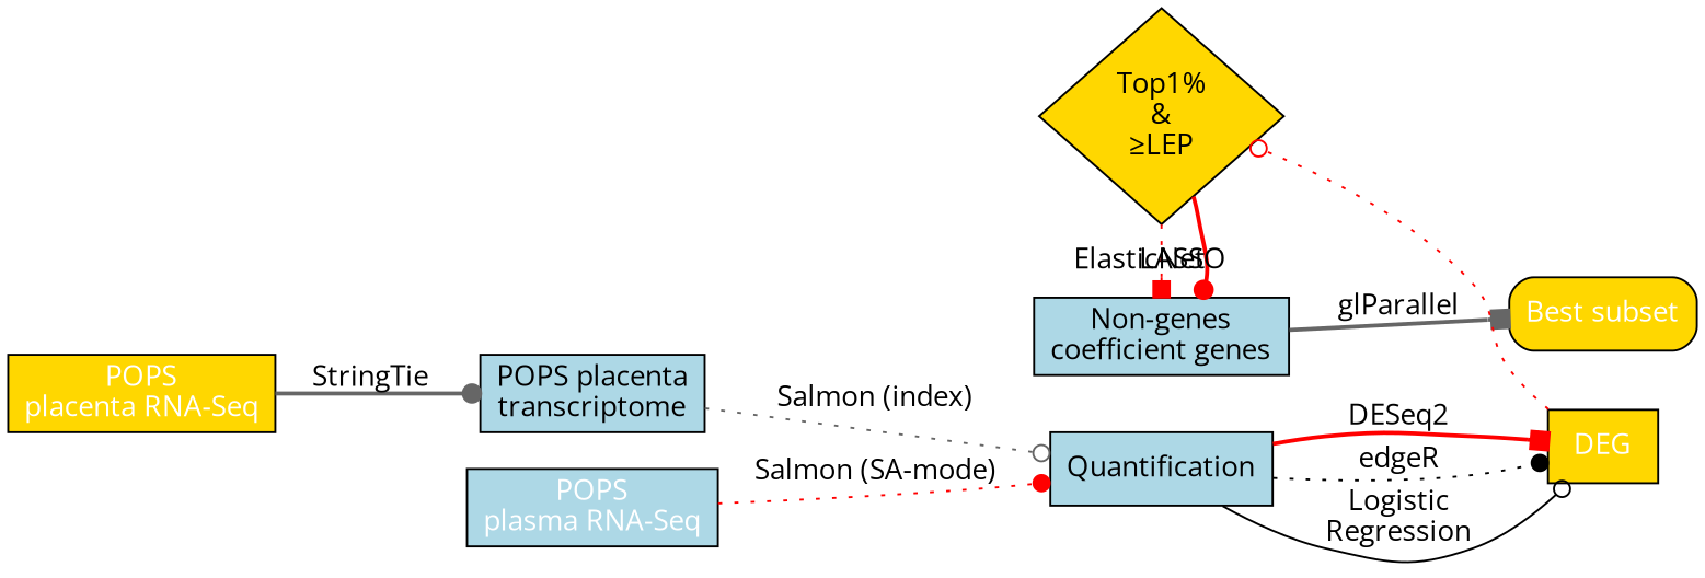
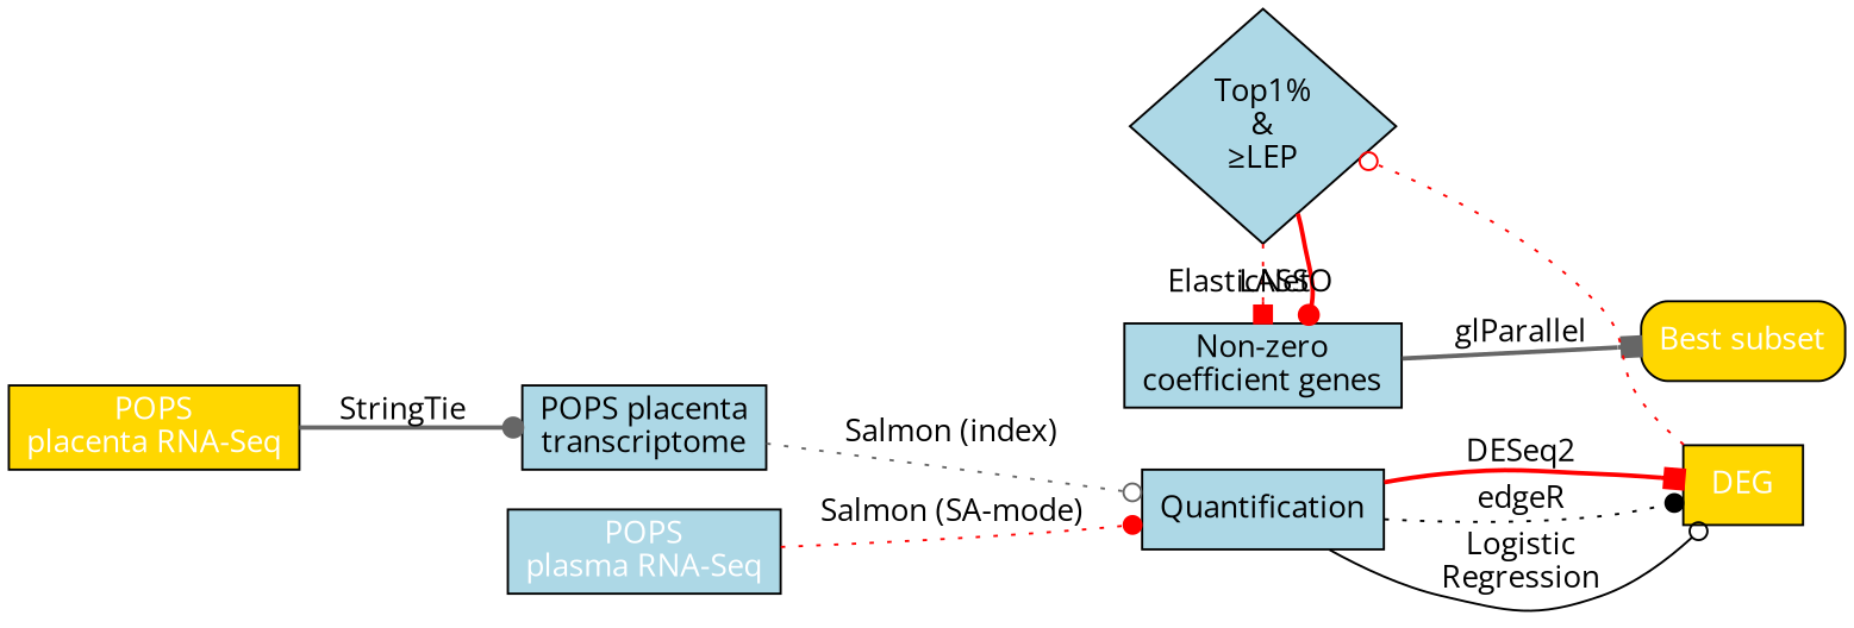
  digraph {
    fontname="Open Sans"
    rankdir=LR
    node [color=black fillcolor=lightblue fontcolor=black fontname="Open Sans" shape=rect style=filled]
    edge [arrowhead=dot color=red fontcolor=black fontname="Open Sans" style=dotted]
-   n1 [label="Non-genes\ncoefficient genes"]
-   n2 [fillcolor=gold label="Top1%\n&\n≥LEP" shape=diamond]
+   n1 [label="Non-zero\ncoefficient genes"]
+   n2 [label="Top1%\n&\n≥LEP" shape=diamond]
    n3 [fillcolor=gold fontcolor=white label=DEG]
    n4 [fillcolor=gold fontcolor=white label="Best subset" style="rounded,filled"]
    n5 [fillcolor=gold fontcolor=white label="POPS\nplacenta RNA-Seq"]
    n6 [label="POPS placenta\ntranscriptome"]
    n7 [label=Quantification]
    n8 [fontcolor=white label="POPS\nplasma RNA-Seq"]
    subgraph sub_1 {
      rank=same
      n1
      n2
    }
    subgraph sub_2 {
      rank=same
      n3
      n4
    }
    n1 -> n4 [arrowhead=box color=gray40 label=glParallel style=bold]
    n2 -> n1 [label=LASSO style=bold]
    n2 -> n1 [arrowhead=box label=ElasticNet]
    n3 -> n2 [arrowhead=odot]
    n5 -> n6 [color=gray40 label=StringTie style=bold]
    n6 -> n7 [arrowhead=odot color=gray40 label="Salmon (index)"]
    n7 -> n3 [arrowhead=box label=DESeq2 style=bold]
    n7 -> n3 [color=black label=edgeR]
    n7 -> n3 [arrowhead=odot color=black label="Logistic\nRegression" style=solid]
    n8 -> n7 [label="Salmon (SA-mode)"]
  }
